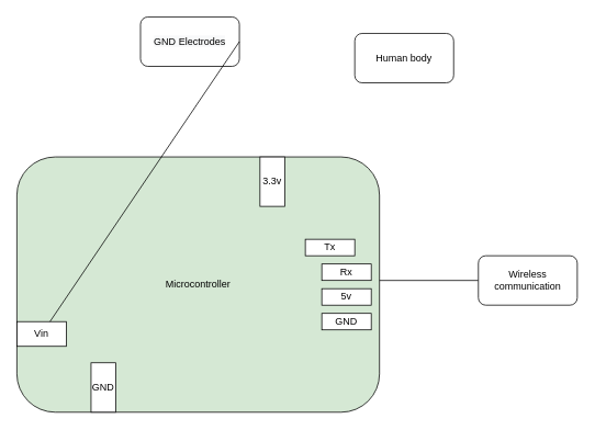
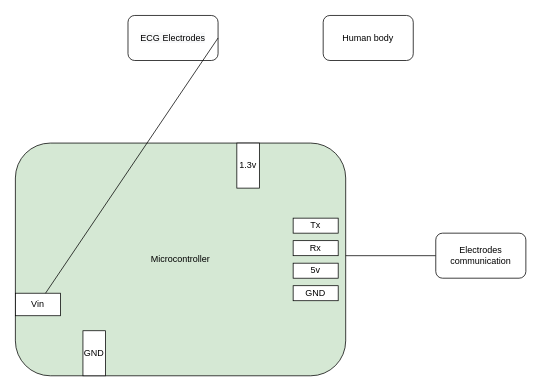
  <mxCell id="0" />
  <mxCell id="1" parent="0" />
  <mxCell id="2" value="Microcontroller" style="rounded=1;whiteSpace=wrap;html=1;fillColor=#d5e8d4;" vertex="1" parent="1"><mxGeometry x="20" y="190" width="440" height="310" as="geometry" /></mxCell>
  <mxCell id="3" value="GND" style="rounded=0;whiteSpace=wrap;html=1;" vertex="1" parent="1"><mxGeometry x="110" y="440" width="30" height="60" as="geometry" /></mxCell>
  <mxCell id="4" value="5v" style="rounded=0;whiteSpace=wrap;html=1;" vertex="1" parent="1"><mxGeometry x="390" y="350" width="60" height="20" as="geometry" /></mxCell>
  <mxCell id="5" value="Rx" style="rounded=0;whiteSpace=wrap;html=1;" vertex="1" parent="1"><mxGeometry x="390" y="320" width="60" height="20" as="geometry" /></mxCell>
- <mxCell id="6" value="Tx" style="rounded=0;whiteSpace=wrap;html=1;" vertex="1" parent="1"><mxGeometry x="370" y="290" width="60" height="20" as="geometry" /></mxCell>
+ <mxCell id="6" value="Tx" style="rounded=0;whiteSpace=wrap;html=1;" vertex="1" parent="1"><mxGeometry x="390" y="290" width="60" height="20" as="geometry" /></mxCell>
  <mxCell id="7" value="GND" style="rounded=0;whiteSpace=wrap;html=1;" vertex="1" parent="1"><mxGeometry x="390" y="380" width="60" height="20" as="geometry" /></mxCell>
  <mxCell id="8" value="Vin" style="rounded=0;whiteSpace=wrap;html=1;direction=south;" vertex="1" parent="1"><mxGeometry x="20" y="390" width="60" height="30" as="geometry" /></mxCell>
- <mxCell id="9" value="3.3v" style="rounded=0;whiteSpace=wrap;html=1;direction=west;" vertex="1" parent="1"><mxGeometry x="315" y="190" width="30" height="60" as="geometry" /></mxCell>
+ <mxCell id="9" value="1.3v" style="rounded=0;whiteSpace=wrap;html=1;direction=west;" vertex="1" parent="1"><mxGeometry x="315" y="190" width="30" height="60" as="geometry" /></mxCell>
  <mxCell id="10" value="" style="endArrow=none;html=1;rounded=0;" edge="1" parent="1"><mxGeometry width="50" height="50" relative="1" as="geometry"><mxPoint x="460" y="340" as="sourcePoint" /><mxPoint x="580" y="340" as="targetPoint" /></mxGeometry></mxCell>
- <mxCell id="11" value="Wireless communication" style="rounded=1;whiteSpace=wrap;html=1;" vertex="1" parent="1"><mxGeometry x="580" y="310" width="120" height="60" as="geometry" /></mxCell>
- <mxCell id="12" value="&lt;span style=&quot;color: rgb(0, 0, 0); font-family: Helvetica; font-size: 12px; font-style: normal; font-variant-ligatures: normal; font-variant-caps: normal; font-weight: 400; letter-spacing: normal; orphans: 2; text-align: center; text-indent: 0px; text-transform: none; widows: 2; word-spacing: 0px; -webkit-text-stroke-width: 0px; caret-color: rgb(0, 189, 184); background-color: rgb(248, 249, 250); text-decoration-thickness: initial; text-decoration-style: initial; text-decoration-color: initial; float: none; display: inline !important; user-select: auto;&quot;&gt;GND Electrodes&lt;/span&gt;" style="rounded=1;whiteSpace=wrap;html=1;" vertex="1" parent="1"><mxGeometry x="170" y="20" width="120" height="60" as="geometry" /></mxCell>
- <mxCell id="13" value="Human body" style="rounded=1;whiteSpace=wrap;html=1;" vertex="1" parent="1"><mxGeometry x="430" y="40" width="120" height="60" as="geometry" /></mxCell>
+ <mxCell id="11" value="Electrodes communication" style="rounded=1;whiteSpace=wrap;html=1;" vertex="1" parent="1"><mxGeometry x="580" y="310" width="120" height="60" as="geometry" /></mxCell>
+ <mxCell id="12" value="&lt;span style=&quot;color: rgb(0, 0, 0); font-family: Helvetica; font-size: 12px; font-style: normal; font-variant-ligatures: normal; font-variant-caps: normal; font-weight: 400; letter-spacing: normal; orphans: 2; text-align: center; text-indent: 0px; text-transform: none; widows: 2; word-spacing: 0px; -webkit-text-stroke-width: 0px; caret-color: rgb(0, 189, 184); background-color: rgb(248, 249, 250); text-decoration-thickness: initial; text-decoration-style: initial; text-decoration-color: initial; float: none; display: inline !important; user-select: auto;&quot;&gt;ECG Electrodes&lt;/span&gt;" style="rounded=1;whiteSpace=wrap;html=1;" vertex="1" parent="1"><mxGeometry x="170" y="20" width="120" height="60" as="geometry" /></mxCell>
+ <mxCell id="13" value="Human body" style="rounded=1;whiteSpace=wrap;html=1;" vertex="1" parent="1"><mxGeometry x="430" y="20" width="120" height="60" as="geometry" /></mxCell>
  <mxCell id="14" value="" style="endArrow=none;html=1;rounded=0;exitX=1;exitY=0.5;exitDx=0;exitDy=0;" edge="1" parent="1" source="12" target="8"><mxGeometry width="50" height="50" relative="1" as="geometry"><mxPoint x="320" y="260" as="sourcePoint" /><mxPoint x="370" y="210" as="targetPoint" /></mxGeometry></mxCell>
